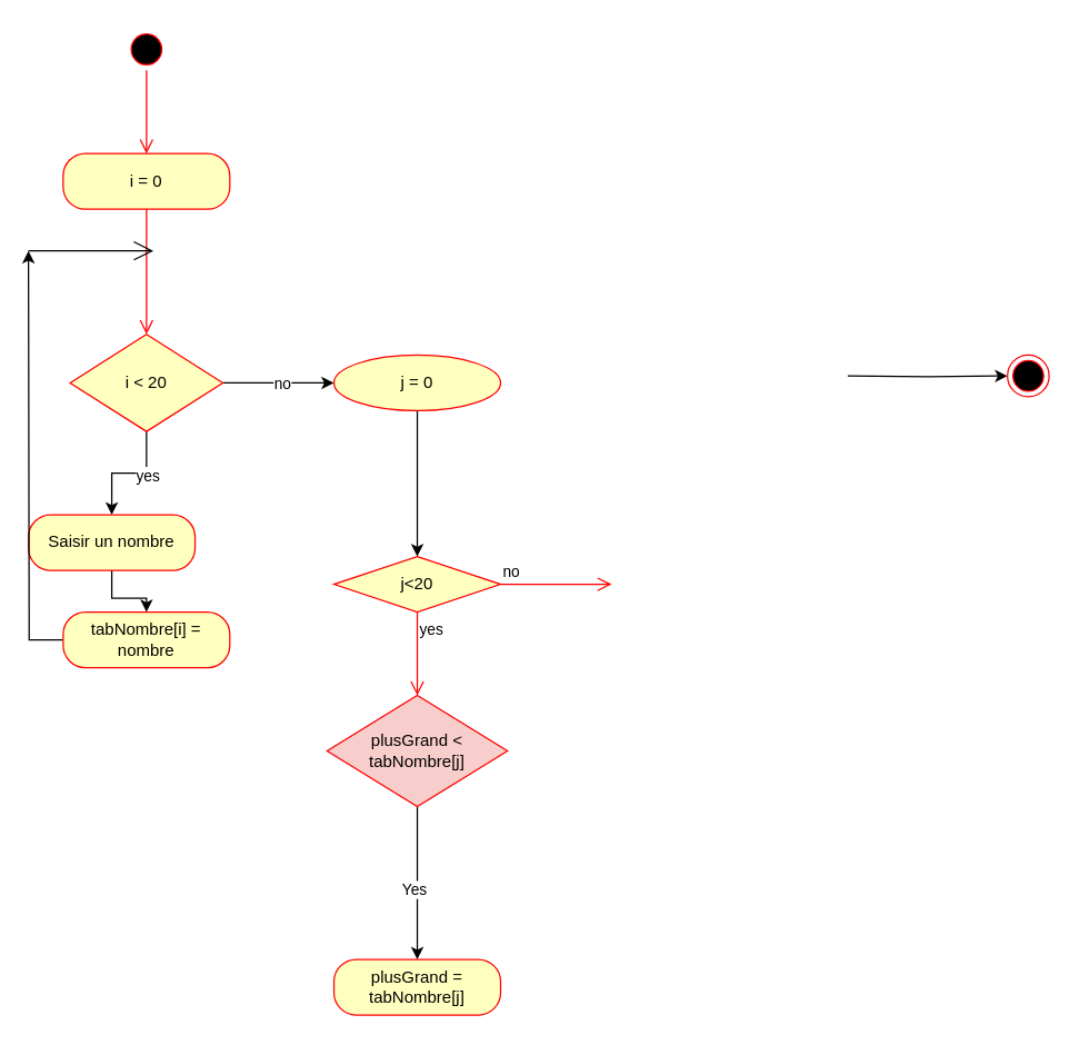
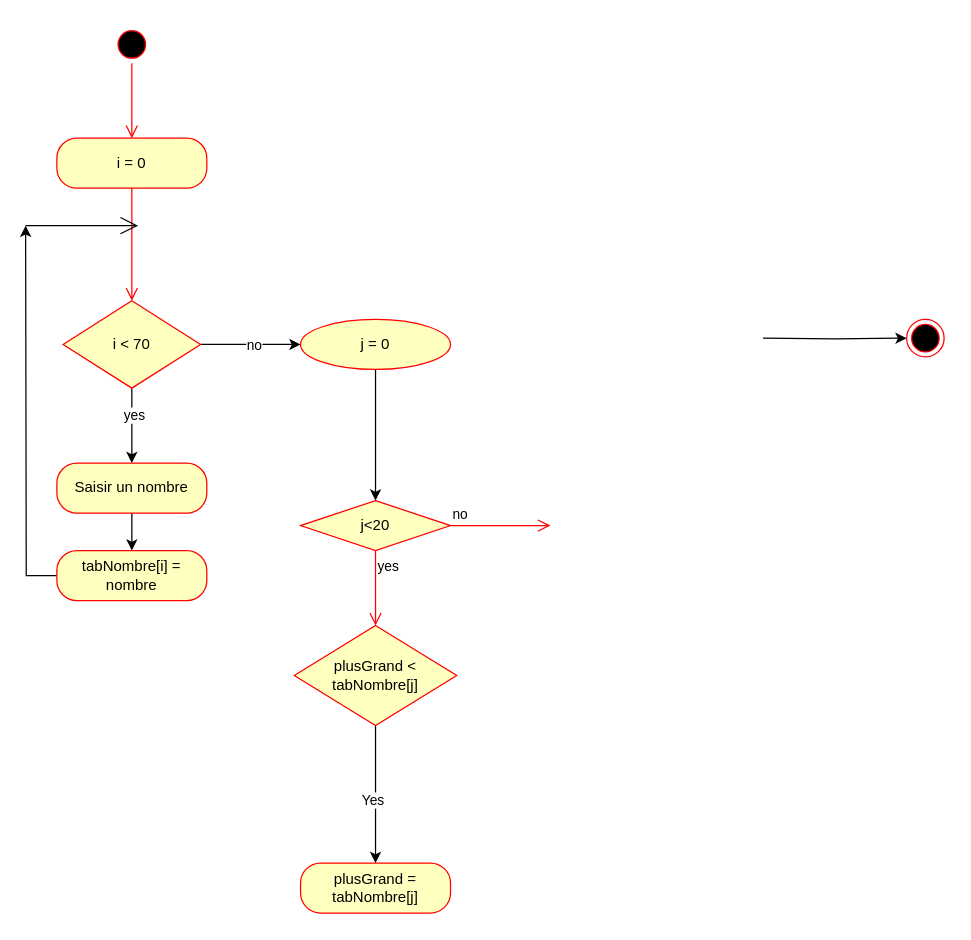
  <mxCell id="0" />
  <mxCell id="1" parent="0" />
  <mxCell id="2" value="" style="ellipse;html=1;shape=startState;fillColor=#000000;strokeColor=#ff0000;" vertex="1" parent="1"><mxGeometry x="90" y="20" width="30" height="30" as="geometry" /></mxCell>
  <mxCell id="3" value="" style="edgeStyle=orthogonalEdgeStyle;html=1;verticalAlign=bottom;endArrow=open;endSize=8;strokeColor=#ff0000;rounded=0;" edge="1" source="2" parent="1"><mxGeometry relative="1" as="geometry"><mxPoint x="105" y="110" as="targetPoint" /></mxGeometry></mxCell>
  <mxCell id="4" value="i = 0" style="rounded=1;whiteSpace=wrap;html=1;arcSize=40;fontColor=#000000;fillColor=#ffffc0;strokeColor=#ff0000;" vertex="1" parent="1"><mxGeometry x="45" y="110" width="120" height="40" as="geometry" /></mxCell>
  <mxCell id="5" value="" style="edgeStyle=orthogonalEdgeStyle;html=1;verticalAlign=bottom;endArrow=open;endSize=8;strokeColor=#ff0000;rounded=0;" edge="1" source="4" parent="1" target="10"><mxGeometry relative="1" as="geometry"><mxPoint x="105" y="210" as="targetPoint" /></mxGeometry></mxCell>
  <mxCell id="6" style="edgeStyle=orthogonalEdgeStyle;rounded=0;orthogonalLoop=1;jettySize=auto;html=1;" edge="1" parent="1" source="10" target="12"><mxGeometry relative="1" as="geometry"><mxPoint x="105" y="390" as="targetPoint" /></mxGeometry></mxCell>
  <mxCell id="7" value="yes" style="edgeLabel;html=1;align=center;verticalAlign=middle;resizable=0;points=[];" vertex="1" connectable="0" parent="6"><mxGeometry x="-0.3" y="1" relative="1" as="geometry"><mxPoint as="offset" /></mxGeometry></mxCell>
  <mxCell id="8" style="edgeStyle=orthogonalEdgeStyle;rounded=0;orthogonalLoop=1;jettySize=auto;html=1;" edge="1" parent="1" source="10" target="23"><mxGeometry relative="1" as="geometry"><mxPoint x="260" y="275" as="targetPoint" /></mxGeometry></mxCell>
  <mxCell id="9" value="no" style="edgeLabel;html=1;align=center;verticalAlign=middle;resizable=0;points=[];" vertex="1" connectable="0" parent="8"><mxGeometry x="0.05" relative="1" as="geometry"><mxPoint as="offset" /></mxGeometry></mxCell>
- <mxCell id="10" value="i &amp;lt; 20" style="rhombus;whiteSpace=wrap;html=1;fontColor=#000000;fillColor=#ffffc0;strokeColor=#ff0000;" vertex="1" parent="1"><mxGeometry x="50" y="240" width="110" height="70" as="geometry" /></mxCell>
+ <mxCell id="10" value="i &amp;lt; 70" style="rhombus;whiteSpace=wrap;html=1;fontColor=#000000;fillColor=#ffffc0;strokeColor=#ff0000;" vertex="1" parent="1"><mxGeometry x="50" y="240" width="110" height="70" as="geometry" /></mxCell>
  <mxCell id="11" style="edgeStyle=orthogonalEdgeStyle;rounded=0;orthogonalLoop=1;jettySize=auto;html=1;" edge="1" parent="1" source="12" target="20"><mxGeometry relative="1" as="geometry"><mxPoint x="105" y="460" as="targetPoint" /></mxGeometry></mxCell>
- <mxCell id="12" value="Saisir un nombre" style="rounded=1;whiteSpace=wrap;html=1;arcSize=40;fontColor=#000000;fillColor=#ffffc0;strokeColor=#ff0000;" vertex="1" parent="1"><mxGeometry x="20" y="370" width="120" height="40" as="geometry" /></mxCell>
+ <mxCell id="12" value="Saisir un nombre" style="rounded=1;whiteSpace=wrap;html=1;arcSize=40;fontColor=#000000;fillColor=#ffffc0;strokeColor=#ff0000;" vertex="1" parent="1"><mxGeometry x="45" y="370" width="120" height="40" as="geometry" /></mxCell>
  <mxCell id="13" style="edgeStyle=orthogonalEdgeStyle;rounded=0;orthogonalLoop=1;jettySize=auto;html=1;" edge="1" parent="1" source="15" target="16"><mxGeometry relative="1" as="geometry"><mxPoint x="300" y="550" as="targetPoint" /></mxGeometry></mxCell>
  <mxCell id="14" value="Yes" style="edgeLabel;html=1;align=center;verticalAlign=middle;resizable=0;points=[];" vertex="1" connectable="0" parent="13"><mxGeometry x="0.08" y="-3" relative="1" as="geometry"><mxPoint as="offset" /></mxGeometry></mxCell>
- <mxCell id="15" value="plusGrand &amp;lt; tabNombre[j]" style="rhombus;whiteSpace=wrap;html=1;fontColor=#000000;fillColor=#f8cecc;strokeColor=#ff0000;" vertex="1" parent="1"><mxGeometry x="235" y="500" width="130" height="80" as="geometry" /></mxCell>
+ <mxCell id="15" value="plusGrand &amp;lt; tabNombre[j]" style="rhombus;whiteSpace=wrap;html=1;fontColor=#000000;fillColor=#ffffc0;strokeColor=#ff0000;" vertex="1" parent="1"><mxGeometry x="235" y="500" width="130" height="80" as="geometry" /></mxCell>
  <mxCell id="16" value="plusGrand = tabNombre[j]" style="rounded=1;whiteSpace=wrap;html=1;arcSize=40;fontColor=#000000;fillColor=#ffffc0;strokeColor=#ff0000;" vertex="1" parent="1"><mxGeometry x="240" y="690" width="120" height="40" as="geometry" /></mxCell>
  <mxCell id="17" style="edgeStyle=orthogonalEdgeStyle;rounded=0;orthogonalLoop=1;jettySize=auto;html=1;" edge="1" parent="1" target="18"><mxGeometry relative="1" as="geometry"><mxPoint x="740" y="270" as="targetPoint" /><mxPoint x="610" y="270" as="sourcePoint" /></mxGeometry></mxCell>
  <mxCell id="18" value="" style="ellipse;html=1;shape=endState;fillColor=#000000;strokeColor=#ff0000;" vertex="1" parent="1"><mxGeometry x="725" y="255" width="30" height="30" as="geometry" /></mxCell>
  <mxCell id="19" style="edgeStyle=orthogonalEdgeStyle;rounded=0;orthogonalLoop=1;jettySize=auto;html=1;" edge="1" parent="1" source="20"><mxGeometry relative="1" as="geometry"><mxPoint x="20" y="180" as="targetPoint" /></mxGeometry></mxCell>
  <mxCell id="20" value="tabNombre[i] = nombre" style="rounded=1;whiteSpace=wrap;html=1;arcSize=40;fontColor=#000000;fillColor=#ffffc0;strokeColor=#ff0000;" vertex="1" parent="1"><mxGeometry x="45" y="440" width="120" height="40" as="geometry" /></mxCell>
  <mxCell id="21" value="" style="endArrow=open;endFill=1;endSize=12;html=1;rounded=0;" edge="1" parent="1"><mxGeometry width="160" relative="1" as="geometry"><mxPoint x="20" y="180" as="sourcePoint" /><mxPoint x="110" y="180" as="targetPoint" /></mxGeometry></mxCell>
  <mxCell id="22" style="edgeStyle=orthogonalEdgeStyle;rounded=0;orthogonalLoop=1;jettySize=auto;html=1;" edge="1" parent="1" source="23"><mxGeometry relative="1" as="geometry"><mxPoint x="300" y="400" as="targetPoint" /></mxGeometry></mxCell>
  <mxCell id="23" value="j = 0" style="ellipse;whiteSpace=wrap;html=1;arcSize=40;fontColor=#000000;fillColor=#ffffc0;strokeColor=#ff0000;" vertex="1" parent="1"><mxGeometry x="240" y="255" width="120" height="40" as="geometry" /></mxCell>
  <mxCell id="24" value="j&amp;lt;20" style="rhombus;whiteSpace=wrap;html=1;fontColor=#000000;fillColor=#ffffc0;strokeColor=#ff0000;" vertex="1" parent="1"><mxGeometry x="240" y="400" width="120" height="40" as="geometry" /></mxCell>
  <mxCell id="25" value="no" style="edgeStyle=orthogonalEdgeStyle;html=1;align=left;verticalAlign=bottom;endArrow=open;endSize=8;strokeColor=#ff0000;rounded=0;" edge="1" parent="1"><mxGeometry x="-1" relative="1" as="geometry"><mxPoint x="440" y="420" as="targetPoint" /><mxPoint x="360" y="420" as="sourcePoint" /></mxGeometry></mxCell>
  <mxCell id="26" value="yes" style="edgeStyle=orthogonalEdgeStyle;html=1;align=left;verticalAlign=top;endArrow=open;endSize=8;strokeColor=#ff0000;rounded=0;" edge="1" source="24" parent="1"><mxGeometry x="-1" relative="1" as="geometry"><mxPoint x="300" y="500" as="targetPoint" /></mxGeometry></mxCell>
